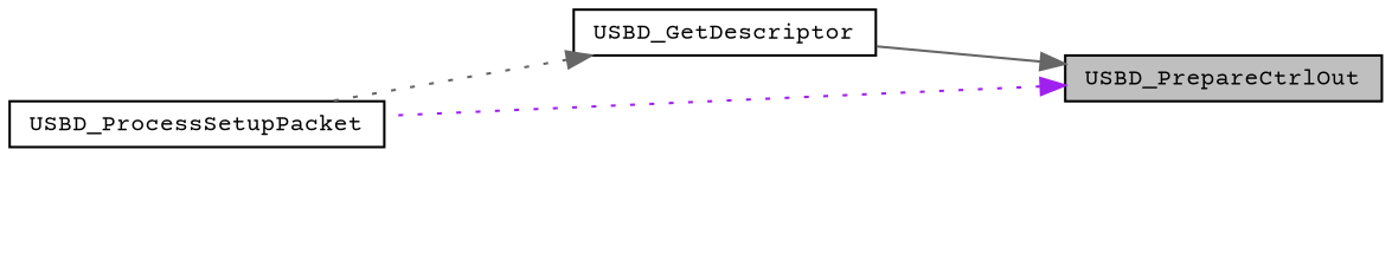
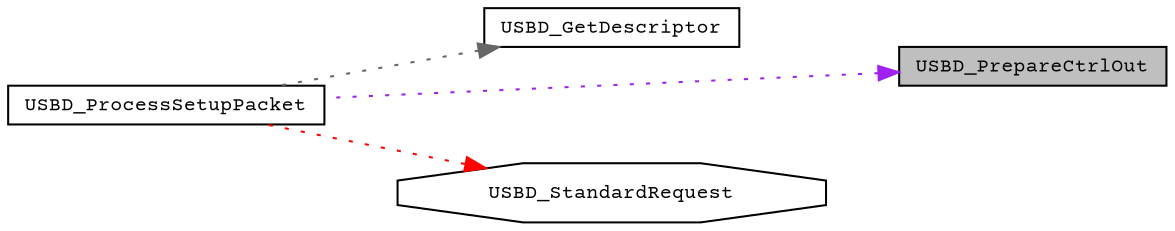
  digraph {
    fontname="Courier Prime"
    rankdir=RL
    node [color=black fillcolor=white fontname="Courier Prime" fontsize=10 shape=box style=filled]
    edge [color=gray40 dir=back fontname="Courier Prime" fontsize=10 labelfontname=Helvetica labelfontsize=10 style=dotted]
    n1 [fillcolor=grey75 fontcolor=black height=0.2 label=USBD_PrepareCtrlOut width=0.4]
    n2 [height=0.2 label=USBD_GetDescriptor width=0.4]
    n3 [height=0.2 label=USBD_ProcessSetupPacket width=0.4]
-   n1 -> n2 [style=solid]
+   n4 [height=0.2 label=USBD_StandardRequest shape=octagon width=0.4]
    n1 -> n3 [color=purple]
    n2 -> n3
+   n4 -> n3 [color=red]
  }
